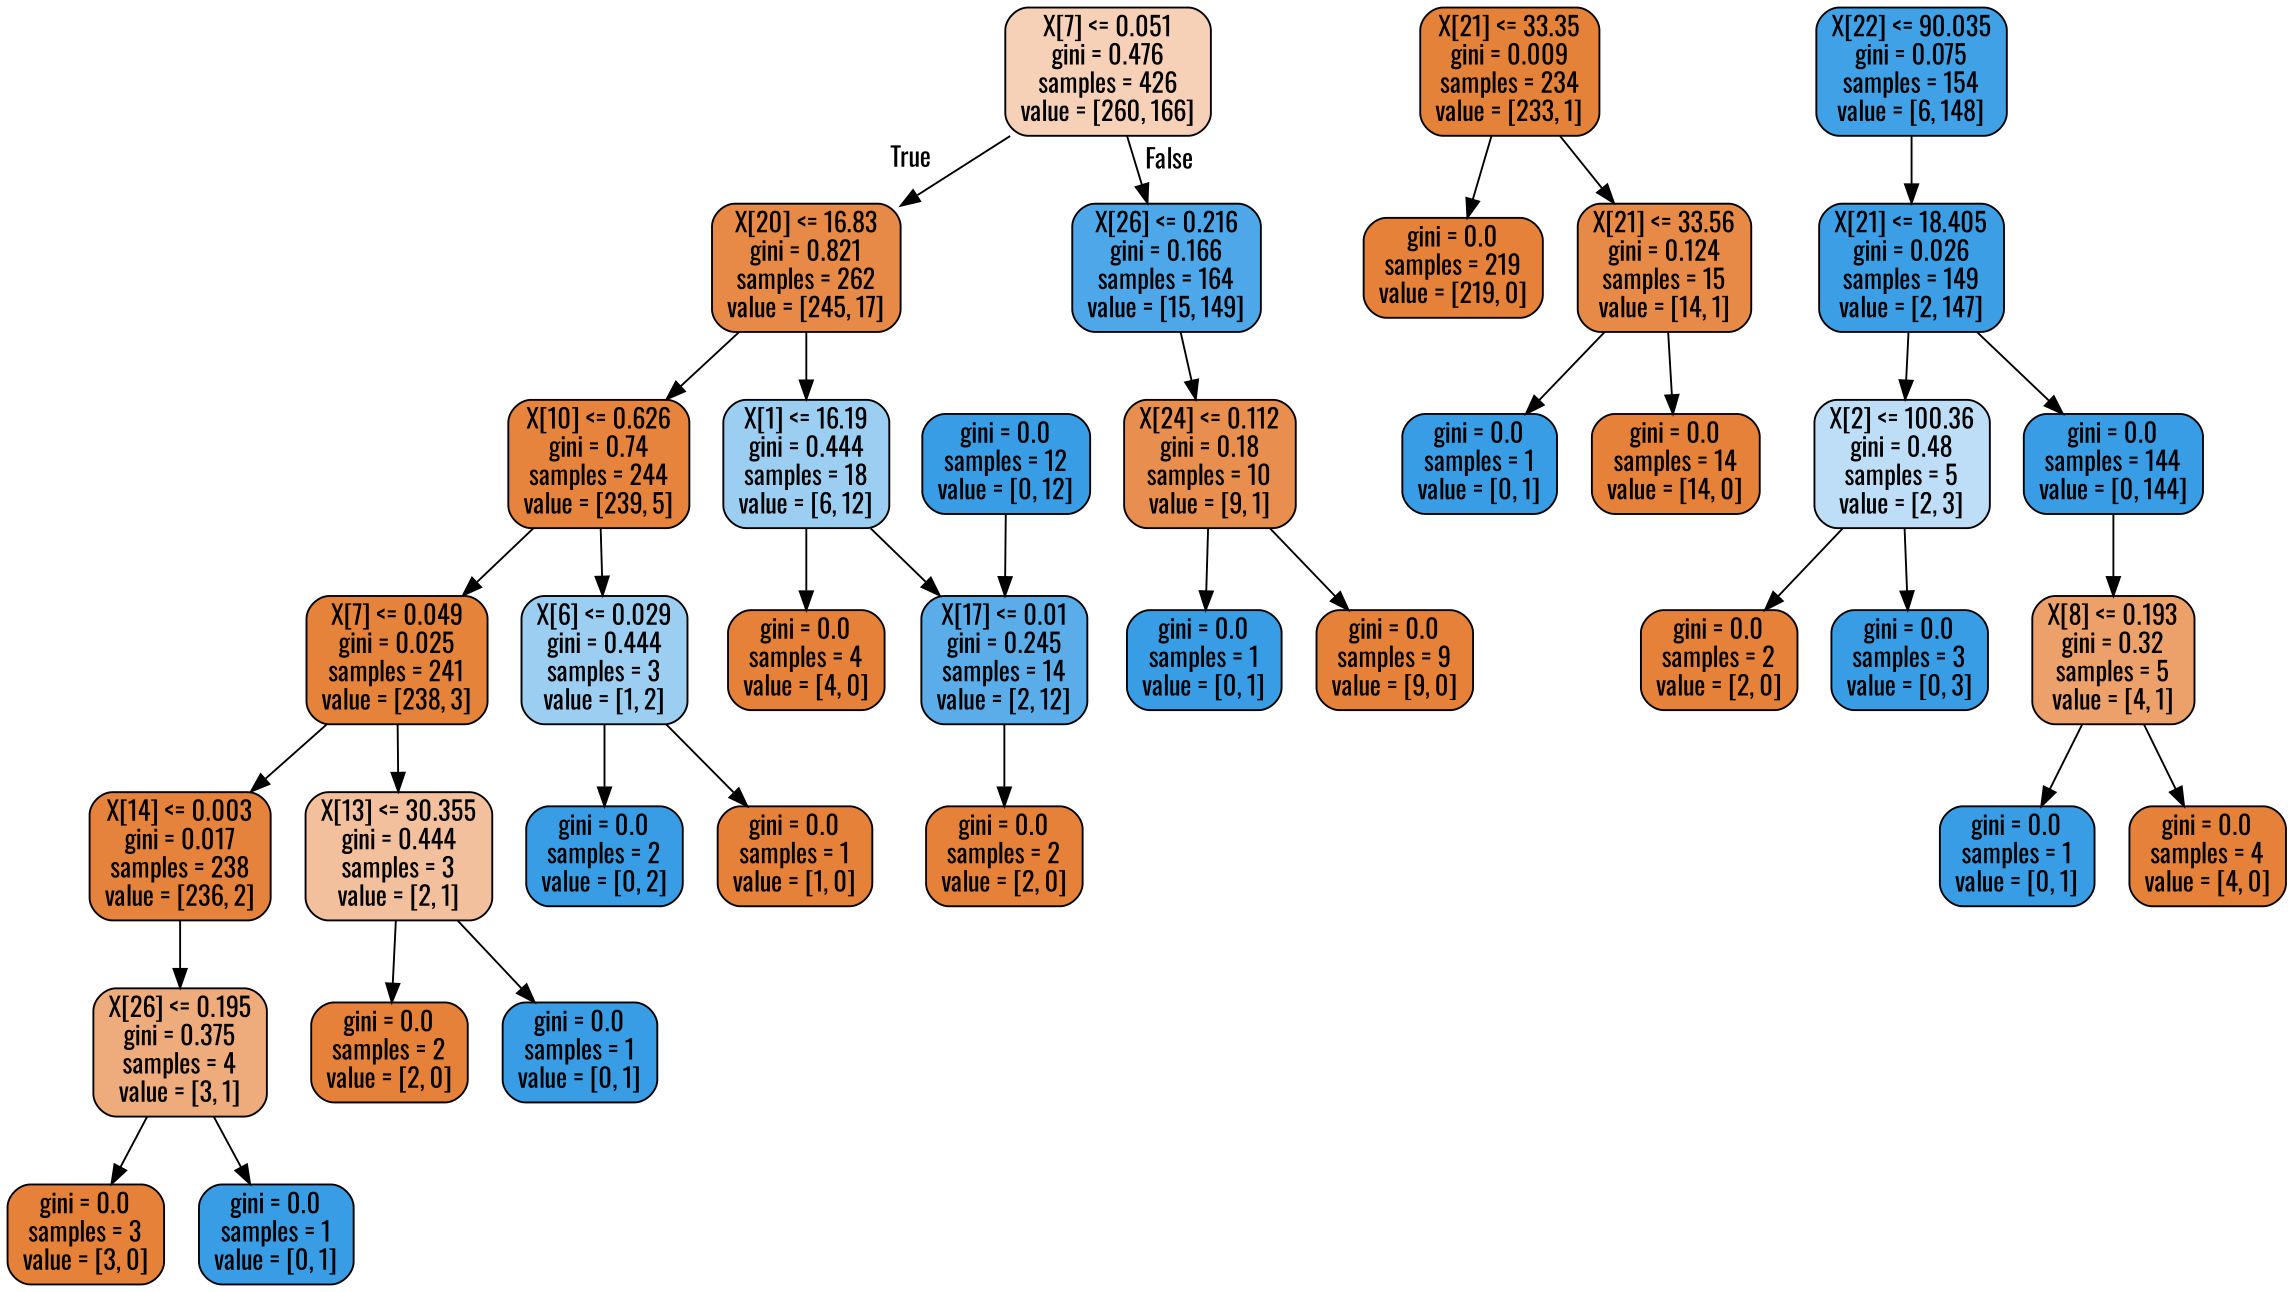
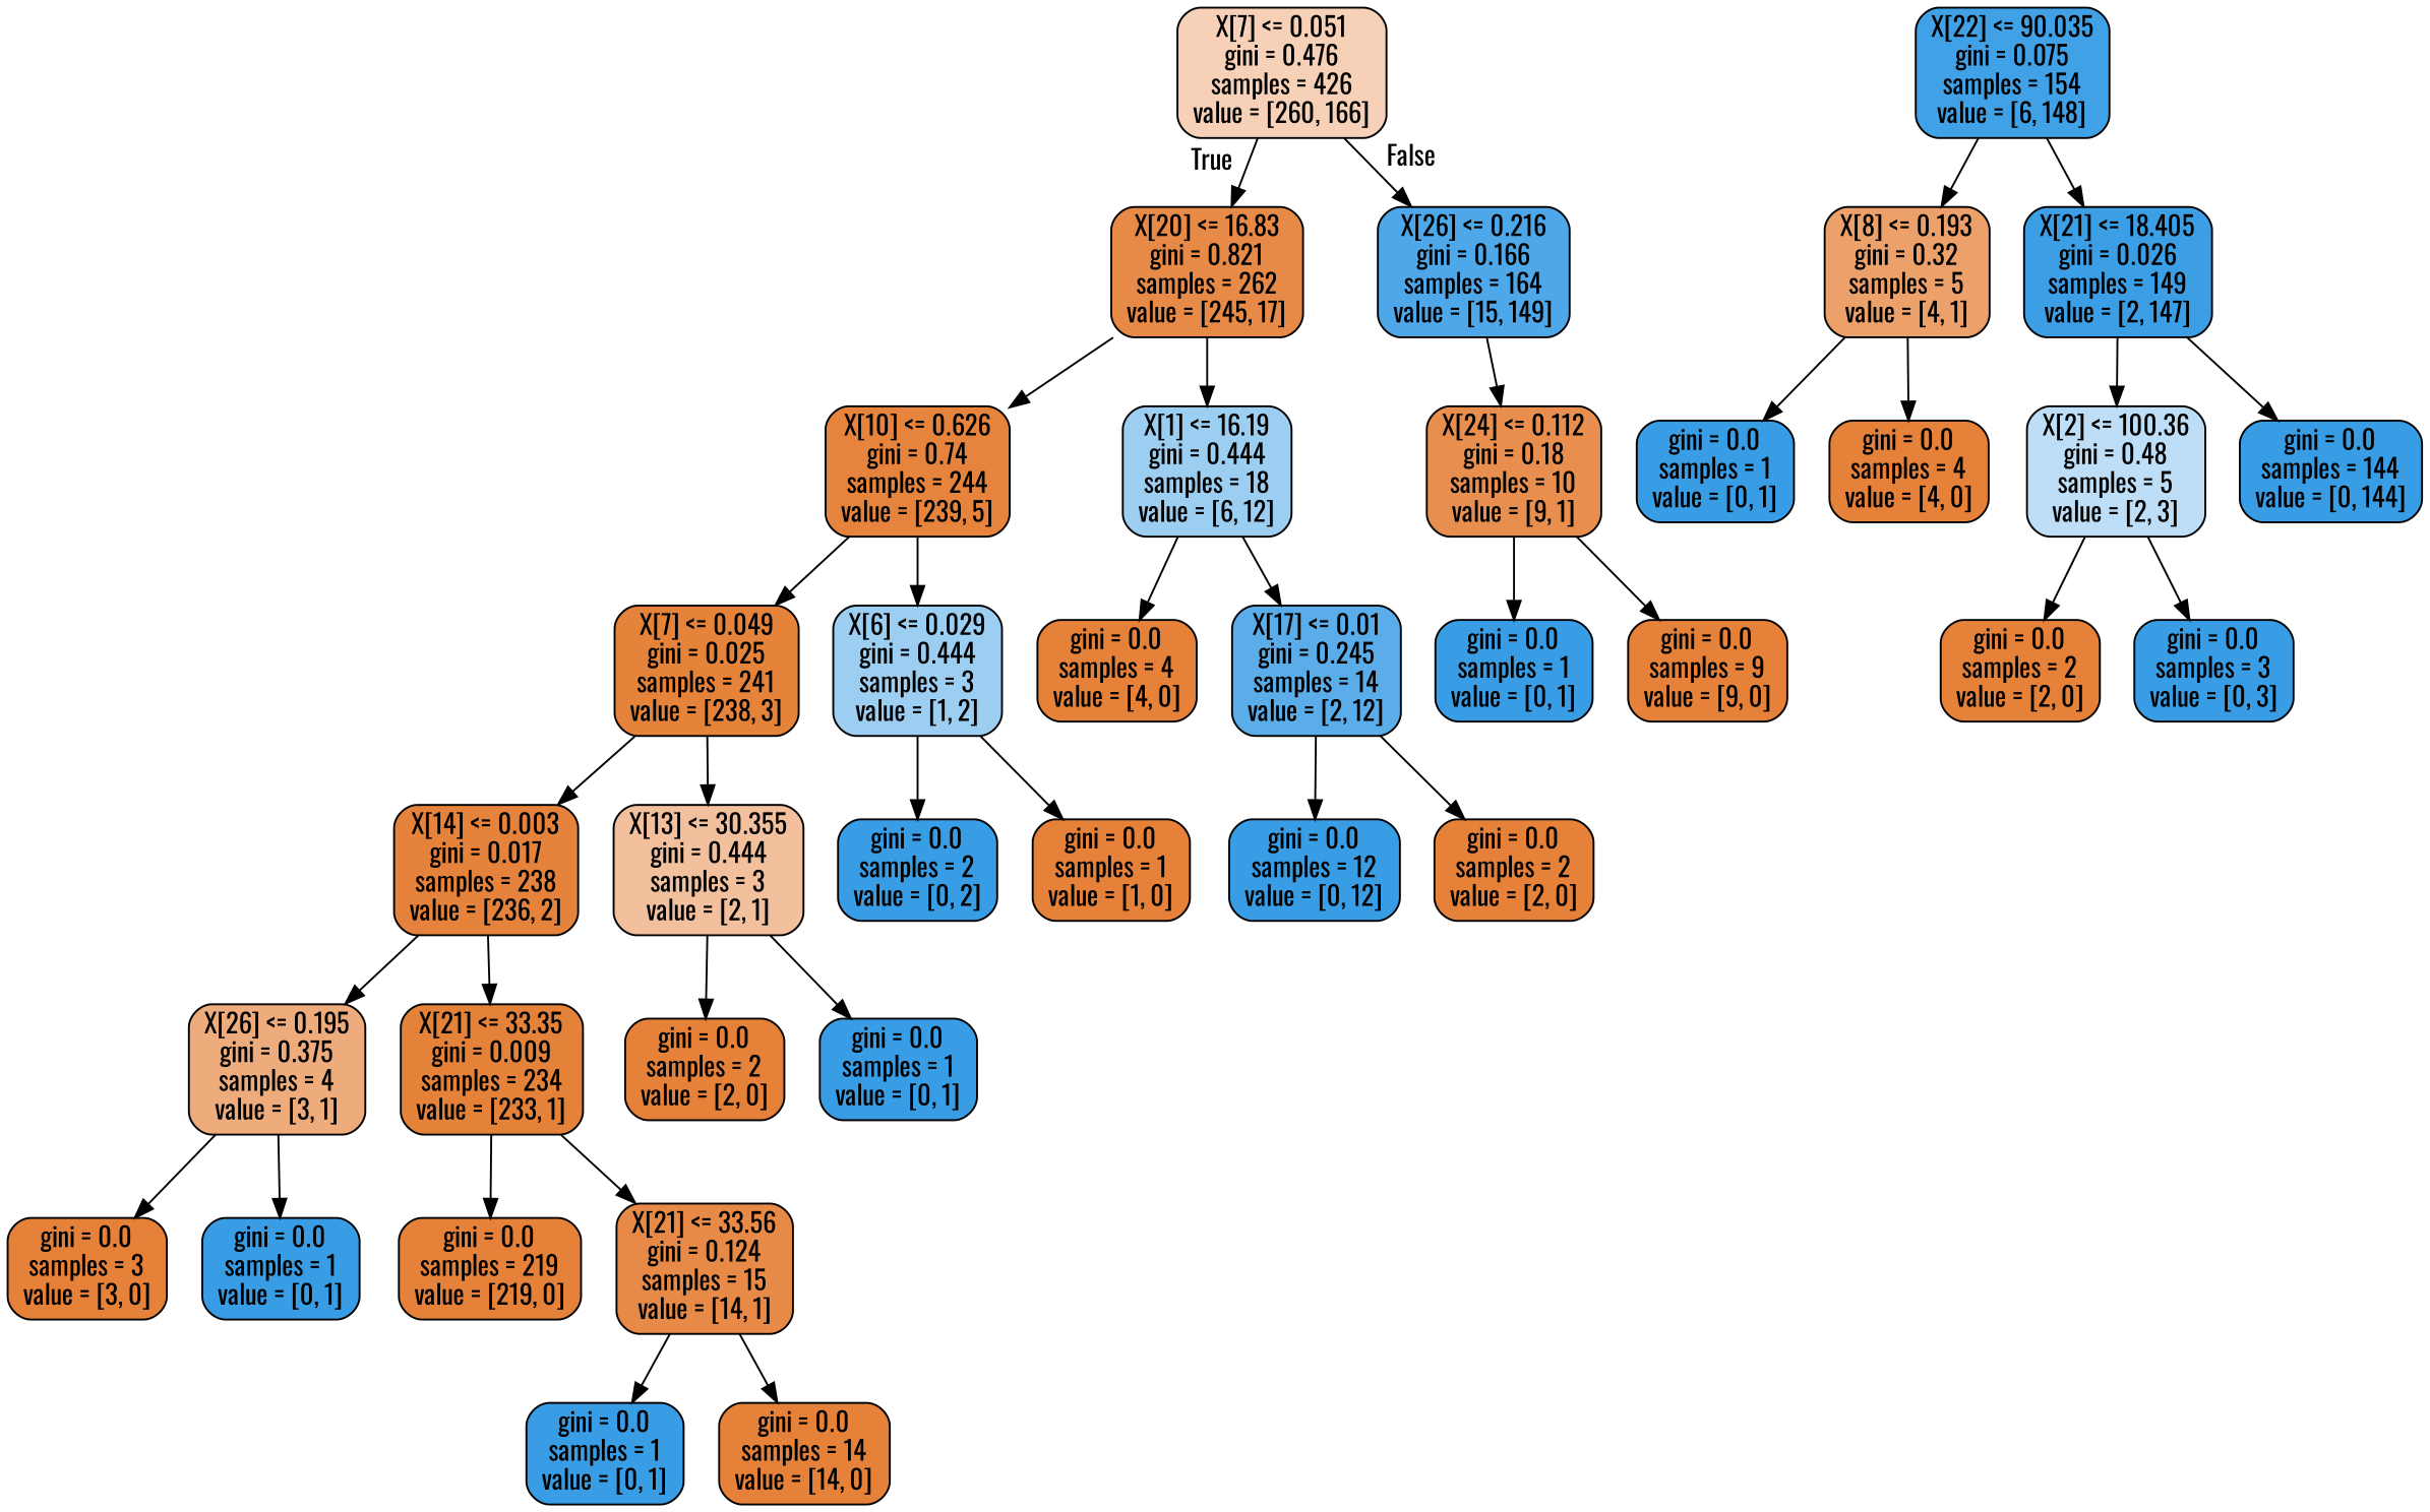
  digraph {
    fontname=Oswald
    node [color=black fillcolor="#e58139" fontname=Oswald shape=box style="filled, rounded"]
    edge [fontname=Oswald]
    n1 [fillcolor="#f6d1b7" label="X[7] <= 0.051\ngini = 0.476\nsamples = 426\nvalue = [260, 166]"]
    n2 [fillcolor="#e78a47" label="X[20] <= 16.83\ngini = 0.821\nsamples = 262\nvalue = [245, 17]"]
    n3 [fillcolor="#4da7e8" label="X[26] <= 0.216\ngini = 0.166\nsamples = 164\nvalue = [15, 149]"]
    n4 [fillcolor="#e6843d" label="X[10] <= 0.626\ngini = 0.74\nsamples = 244\nvalue = [239, 5]"]
    n5 [fillcolor="#9ccef2" label="X[1] <= 16.19\ngini = 0.444\nsamples = 18\nvalue = [6, 12]"]
    n6 [fillcolor="#e88f4f" label="X[24] <= 0.112\ngini = 0.18\nsamples = 10\nvalue = [9, 1]"]
    n7 [fillcolor="#e5833b" label="X[7] <= 0.049\ngini = 0.025\nsamples = 241\nvalue = [238, 3]"]
    n8 [fillcolor="#9ccef2" label="X[6] <= 0.029\ngini = 0.444\nsamples = 3\nvalue = [1, 2]"]
    n9 [label="gini = 0.0\nsamples = 4\nvalue = [4, 0]"]
    n10 [fillcolor="#5aade9" label="X[17] <= 0.01\ngini = 0.245\nsamples = 14\nvalue = [2, 12]"]
    n11 [fillcolor="#e5823b" label="X[14] <= 0.003\ngini = 0.017\nsamples = 238\nvalue = [236, 2]"]
    n12 [fillcolor="#f2c09c" label="X[13] <= 30.355\ngini = 0.444\nsamples = 3\nvalue = [2, 1]"]
    n13 [fillcolor="#399de5" label="gini = 0.0\nsamples = 2\nvalue = [0, 2]"]
    n14 [label="gini = 0.0\nsamples = 1\nvalue = [1, 0]"]
    n15 [fillcolor="#eeab7b" label="X[26] <= 0.195\ngini = 0.375\nsamples = 4\nvalue = [3, 1]"]
    n16 [fillcolor="#e5823a" label="X[21] <= 33.35\ngini = 0.009\nsamples = 234\nvalue = [233, 1]"]
    n17 [label="gini = 0.0\nsamples = 2\nvalue = [2, 0]"]
    n18 [fillcolor="#399de5" label="gini = 0.0\nsamples = 1\nvalue = [0, 1]"]
    n19 [label="gini = 0.0\nsamples = 3\nvalue = [3, 0]"]
    n20 [fillcolor="#399de5" label="gini = 0.0\nsamples = 1\nvalue = [0, 1]"]
    n21 [label="gini = 0.0\nsamples = 219\nvalue = [219, 0]"]
    n22 [fillcolor="#e78a47" label="X[21] <= 33.56\ngini = 0.124\nsamples = 15\nvalue = [14, 1]"]
    n23 [fillcolor="#399de5" label="gini = 0.0\nsamples = 1\nvalue = [0, 1]"]
    n24 [label="gini = 0.0\nsamples = 14\nvalue = [14, 0]"]
    n25 [fillcolor="#399de5" label="gini = 0.0\nsamples = 12\nvalue = [0, 12]"]
    n26 [label="gini = 0.0\nsamples = 2\nvalue = [2, 0]"]
    n27 [fillcolor="#399de5" label="gini = 0.0\nsamples = 1\nvalue = [0, 1]"]
    n28 [label="gini = 0.0\nsamples = 9\nvalue = [9, 0]"]
    n29 [fillcolor="#41a1e6" label="X[22] <= 90.035\ngini = 0.075\nsamples = 154\nvalue = [6, 148]"]
    n30 [fillcolor="#eca06a" label="X[8] <= 0.193\ngini = 0.32\nsamples = 5\nvalue = [4, 1]"]
    n31 [fillcolor="#3c9ee5" label="X[21] <= 18.405\ngini = 0.026\nsamples = 149\nvalue = [2, 147]"]
    n32 [fillcolor="#399de5" label="gini = 0.0\nsamples = 1\nvalue = [0, 1]"]
    n33 [label="gini = 0.0\nsamples = 4\nvalue = [4, 0]"]
    n34 [fillcolor="#bddef6" label="X[2] <= 100.36\ngini = 0.48\nsamples = 5\nvalue = [2, 3]"]
    n35 [fillcolor="#399de5" label="gini = 0.0\nsamples = 144\nvalue = [0, 144]"]
    n36 [label="gini = 0.0\nsamples = 2\nvalue = [2, 0]"]
    n37 [fillcolor="#399de5" label="gini = 0.0\nsamples = 3\nvalue = [0, 3]"]
    n1 -> n2 [headlabel=True labelangle=45 labeldistance=2.5]
    n1 -> n3 [headlabel=False labelangle=-45 labeldistance=2.5]
    n2 -> n4
    n2 -> n5
    n3 -> n6
    n4 -> n7
    n4 -> n8
    n5 -> n9
    n5 -> n10
    n6 -> n27
    n6 -> n28
    n7 -> n11
    n7 -> n12
    n8 -> n13
    n8 -> n14
-   n25 -> n10
+   n10 -> n25
    n10 -> n26
    n11 -> n15
+   n11 -> n16
    n12 -> n17
    n12 -> n18
    n15 -> n19
    n15 -> n20
    n16 -> n21
    n16 -> n22
    n22 -> n23
    n22 -> n24
-   n35 -> n30
+   n29 -> n30
    n29 -> n31
    n30 -> n32
    n30 -> n33
    n31 -> n34
    n31 -> n35
    n34 -> n36
    n34 -> n37
  }
